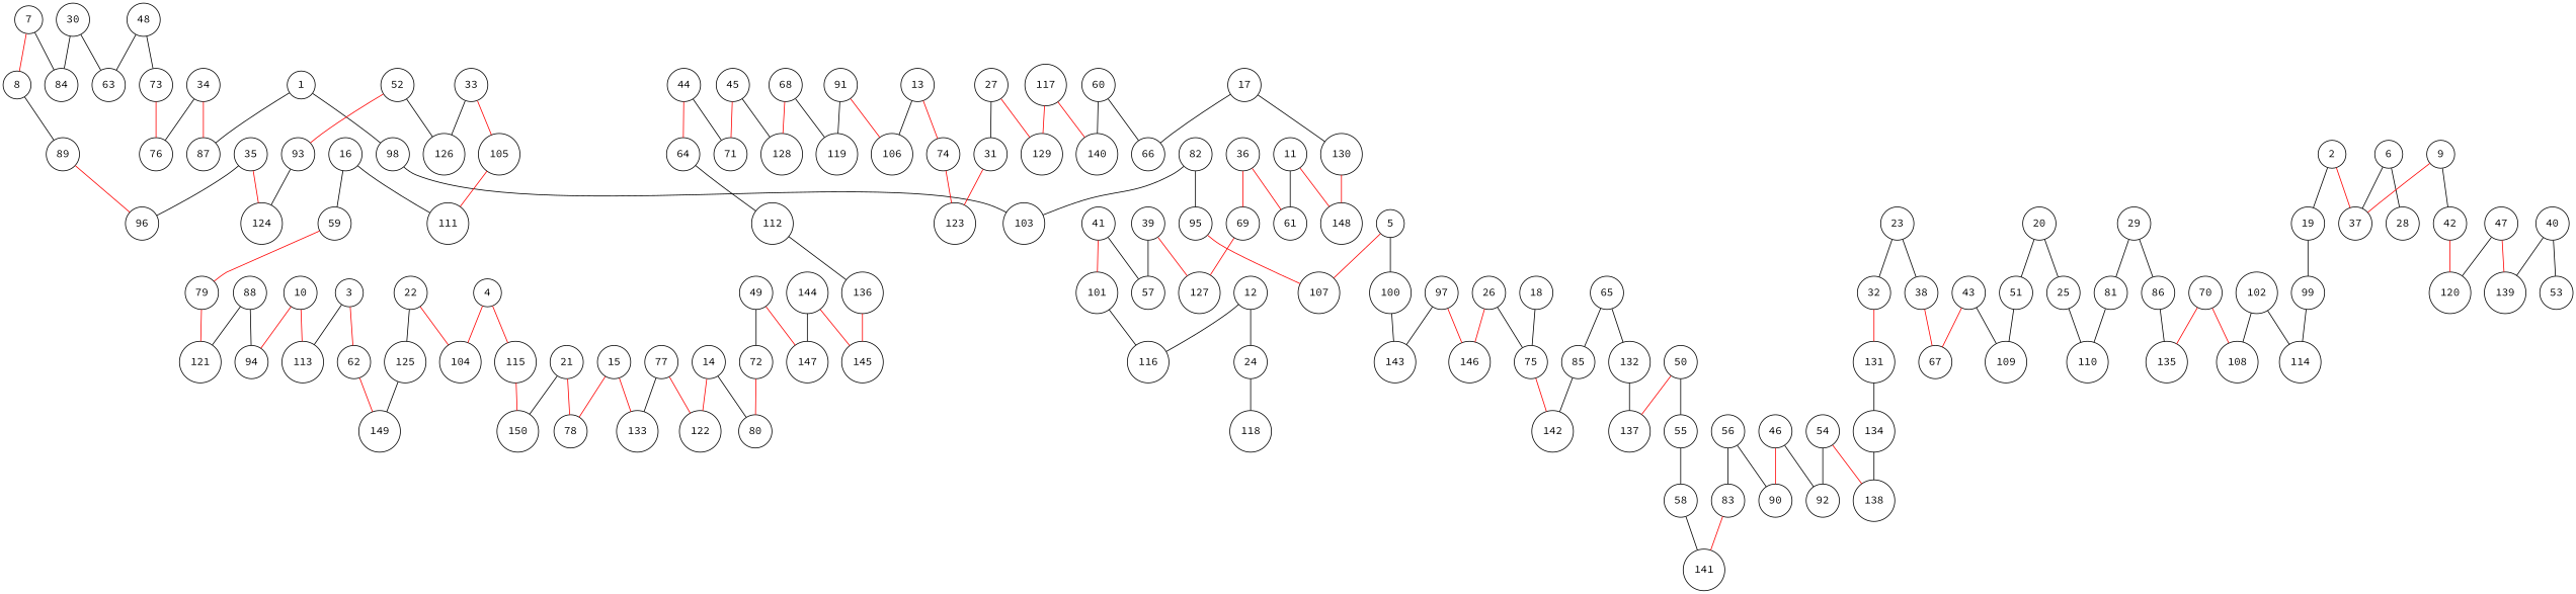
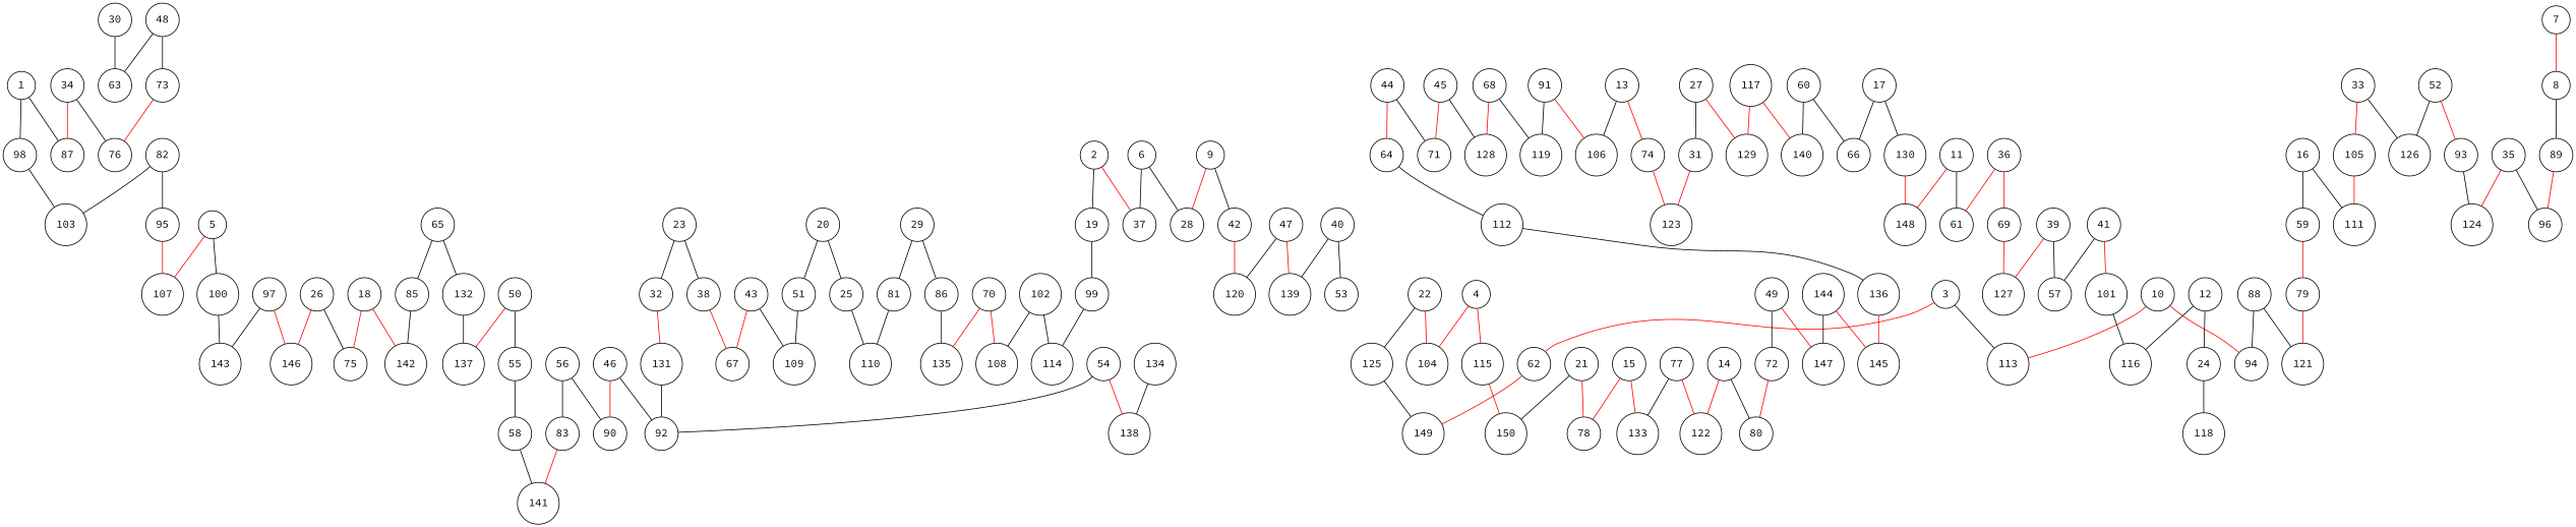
  graph {
    fontname="Source Code Pro"
    node [fillcolor=white fontname="Source Code Pro" shape=circle]
    edge [color=black fontname="Source Code Pro"]
    1
    87
    98
    103
    2
    19
    37
    99
    3
    62
    113
    149
    4
    104
    115
    150
    5
    100
    107
    143
    6
    28
    7
    8
-   84
    89
    96
    9
    42
    120
    10
    94
    11
    61
    148
    12
    24
    116
    118
    13
    74
    106
    123
    14
    80
    122
    15
    78
    133
    16
    59
    111
    79
    17
    66
    130
    18
    75
    142
    114
    20
    25
    51
    110
    109
    21
    22
    125
    23
    32
    38
    131
    67
    26
    146
    27
    31
    129
    29
    81
    86
    135
    30
    63
    134
    33
    105
    126
    34
    76
    35
    124
    36
    69
    127
    39
    57
    40
    53
    139
    41
    101
    43
    44
    64
    71
    112
    45
    128
    46
    90
    92
    47
    48
    73
    49
    72
    147
    50
    55
    137
    58
    52
    93
    54
    138
    141
    56
    83
    121
    60
    140
    136
    65
    85
    132
    68
    119
    70
    108
    77
    82
    95
    88
    91
    97
    102
    145
    117
    144
    1 -- 87
    1 -- 98
    98 -- 103
    2 -- 19
    2 -- 37 [color=red]
    19 -- 99
    99 -- 114
    3 -- 62 [color=red]
    3 -- 113
    62 -- 149 [color=red]
    4 -- 104 [color=red]
    4 -- 115 [color=red]
    115 -- 150 [color=red]
    5 -- 100
    5 -- 107 [color=red]
    100 -- 143
    6 -- 37
    6 -- 28
    7 -- 8 [color=red]
-   7 -- 84
    8 -- 89
    89 -- 96 [color=red]
-   9 -- 37 [color=red]
+   9 -- 28 [color=red]
    9 -- 42
    42 -- 120 [color=red]
    10 -- 113 [color=red]
    10 -- 94 [color=red]
    11 -- 61
    11 -- 148 [color=red]
    12 -- 24
    12 -- 116
    24 -- 118
    13 -- 74 [color=red]
    13 -- 106
    74 -- 123 [color=red]
    14 -- 80
    14 -- 122 [color=red]
    15 -- 78 [color=red]
    15 -- 133 [color=red]
    16 -- 59
    16 -- 111
    59 -- 79 [color=red]
    79 -- 121 [color=red]
    17 -- 66
    17 -- 130
    130 -- 148 [color=red]
-   18 -- 75
-   75 -- 142 [color=red]
+   18 -- 75 [color=red]
+   18 -- 142 [color=red]
    20 -- 25
    20 -- 51
    25 -- 110
    51 -- 109
    21 -- 150
    21 -- 78 [color=red]
    22 -- 104 [color=red]
    22 -- 125
    125 -- 149
    23 -- 32
    23 -- 38
    32 -- 131 [color=red]
    38 -- 67 [color=red]
-   131 -- 134
+   131 -- 92
    26 -- 75
    26 -- 146 [color=red]
    27 -- 31
    27 -- 129 [color=red]
    31 -- 123 [color=red]
    29 -- 81
    29 -- 86
    81 -- 110
    86 -- 135
-   30 -- 84
    30 -- 63
    134 -- 138
    33 -- 105 [color=red]
    33 -- 126
    105 -- 111 [color=red]
    34 -- 87 [color=red]
    34 -- 76
    35 -- 96
    35 -- 124 [color=red]
    36 -- 61 [color=red]
    36 -- 69 [color=red]
    69 -- 127 [color=red]
    39 -- 127 [color=red]
    39 -- 57
    40 -- 53
    40 -- 139
    41 -- 57
    41 -- 101 [color=red]
    101 -- 116
    43 -- 109
    43 -- 67 [color=red]
    44 -- 64 [color=red]
    44 -- 71
    64 -- 112
    112 -- 136
    45 -- 71 [color=red]
    45 -- 128
    46 -- 90 [color=red]
    46 -- 92
    47 -- 120
    47 -- 139 [color=red]
    48 -- 63
    48 -- 73
    73 -- 76 [color=red]
    49 -- 72
    49 -- 147 [color=red]
    72 -- 80 [color=red]
    50 -- 55
    50 -- 137 [color=red]
    55 -- 58
    58 -- 141
    52 -- 126
    52 -- 93 [color=red]
    93 -- 124
    54 -- 92
    54 -- 138 [color=red]
    56 -- 90
    56 -- 83
    83 -- 141 [color=red]
    60 -- 66
    60 -- 140
    136 -- 145 [color=red]
    65 -- 85
    65 -- 132
    85 -- 142
    132 -- 137
    68 -- 128 [color=red]
    68 -- 119
    70 -- 135 [color=red]
    70 -- 108 [color=red]
    77 -- 122 [color=red]
    77 -- 133
    82 -- 103
    82 -- 95
    95 -- 107 [color=red]
    88 -- 94
    88 -- 121
    91 -- 106 [color=red]
    91 -- 119
    97 -- 143
    97 -- 146 [color=red]
    102 -- 114
    102 -- 108
    117 -- 129 [color=red]
    117 -- 140 [color=red]
    144 -- 147
    144 -- 145 [color=red]
  }
